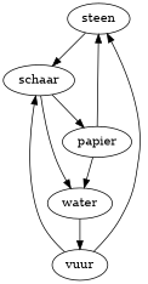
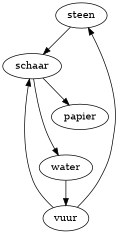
  digraph {
    steen
    schaar
    water
    papier
    vuur
    steen -> schaar
    schaar -> water
    schaar -> papier
    water -> vuur
-   papier -> steen
-   papier -> water
    vuur -> steen
    vuur -> schaar
  }
